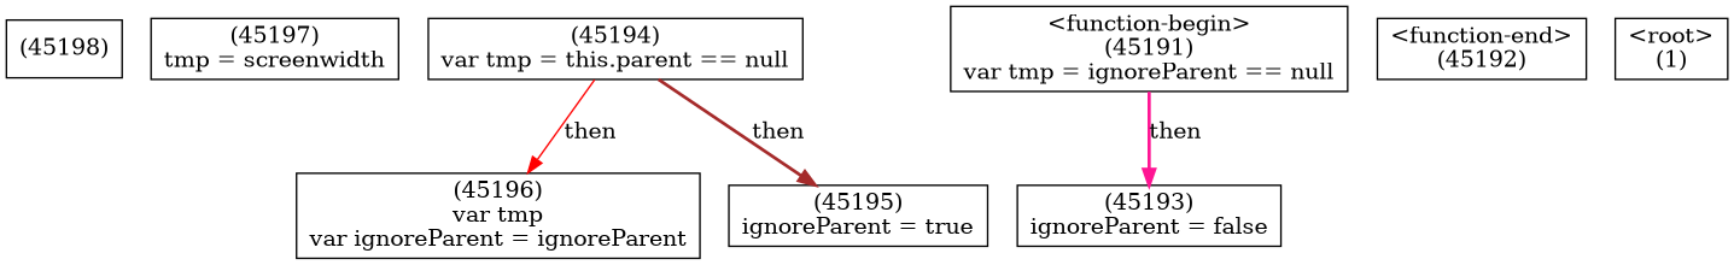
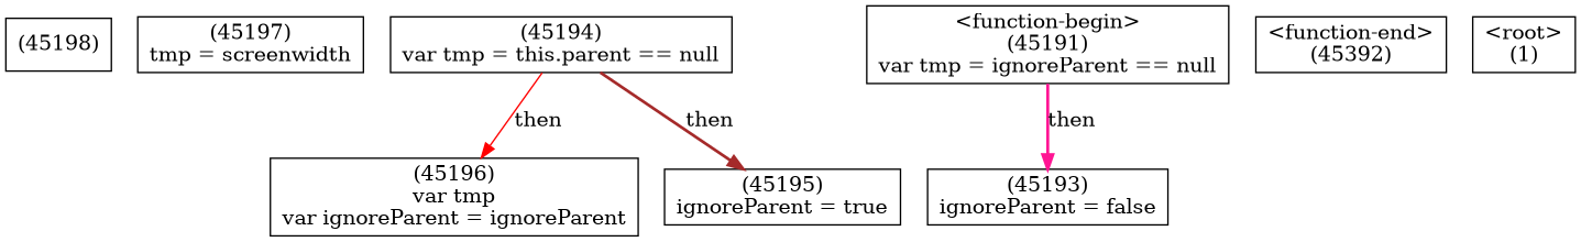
  digraph {
    node [shape=box]
    edge [style=bold]
    n1 [label="(45198)"]
    n2 [label="(45197)\ntmp = screenwidth"]
    n3 [label="(45196)\nvar tmp\nvar ignoreParent = ignoreParent"]
    n4 [label="(45195)\nignoreParent = true"]
    n5 [label="(45194)\nvar tmp = this.parent == null"]
    n6 [label="(45193)\nignoreParent = false"]
-   n7 [label="<function-end>\n(45192)"]
+   n7 [label="<function-end>\n(45392)"]
    n8 [label="<function-begin>\n(45191)\nvar tmp = ignoreParent == null"]
    n9 [label="<root>\n(1)"]
    n5 -> n3 [color=red label=then style=solid]
    n5 -> n4 [color=brown label=then]
    n8 -> n6 [color=deeppink label=then]
  }
